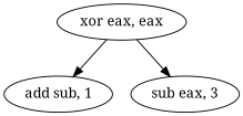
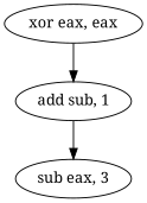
  digraph {
    fontname="Noto Serif"
    node [fontname="Noto Serif"]
    edge [fontname="Noto Serif"]
    n1 [getid=A label="xor eax, eax" root=true]
    n2 [getid=B label="add sub, 1"]
    n3 [getid=C label="sub eax, 3"]
    n1 -> n2
-   n1 -> n3
+   n2 -> n3
  }
